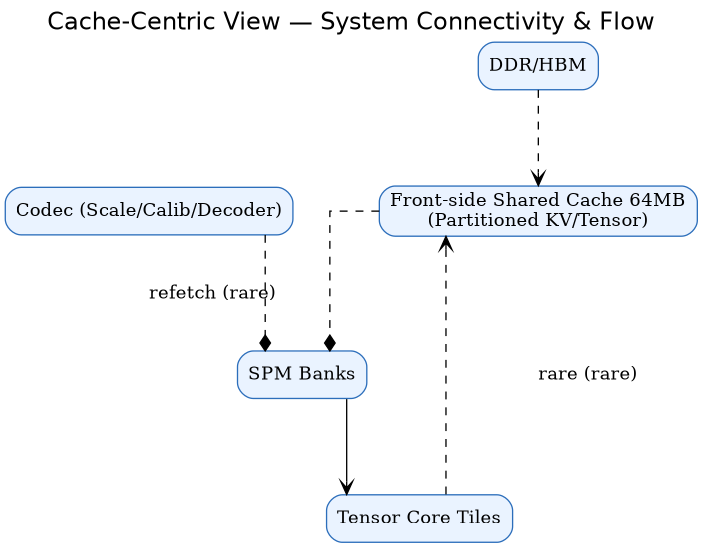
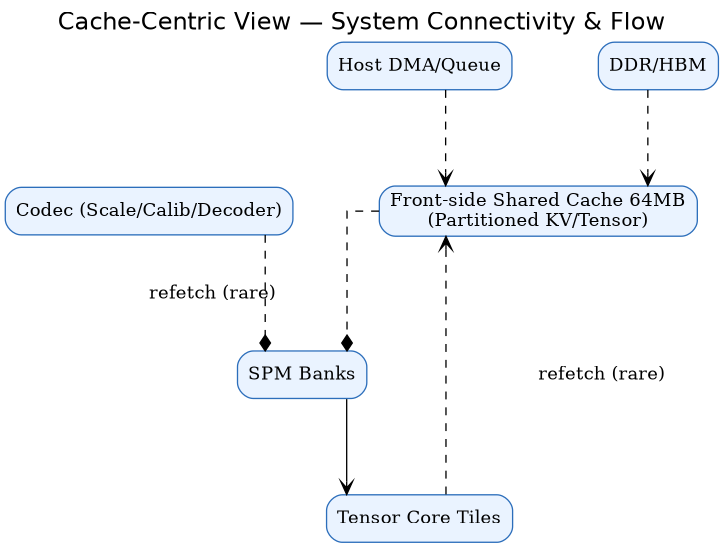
  digraph {
    fontname=Helvetica
    fontsize=18
    label="Cache-Centric View — System Connectivity & Flow"
    labelloc=t
    nodesep=0.9
    rankdir=TB
    ranksep=1.0
    splines=ortho
    node [color="#2C6EBB" fillcolor="#EAF3FF" shape=box style="rounded,filled"]
    edge [arrowhead=vee style=dashed]
    n1 [label="Front-side Shared Cache 64MB\n(Partitioned KV/Tensor)"]
    n2 [label="SPM Banks"]
    n3 [label="Tensor Core Tiles"]
+   n4 [label="Host DMA/Queue"]
    n5 [label="DDR/HBM"]
    n6 [label="Codec (Scale/Calib/Decoder)"]
    n1 -> n2 [arrowhead=diamond]
    n2 -> n3 [style=solid]
-   n3 -> n1 [label="rare (rare)"]
+   n3 -> n1 [label="refetch (rare)"]
+   n4 -> n1
    n5 -> n1
    n6 -> n2 [arrowhead=diamond label="refetch (rare)"]
  }
